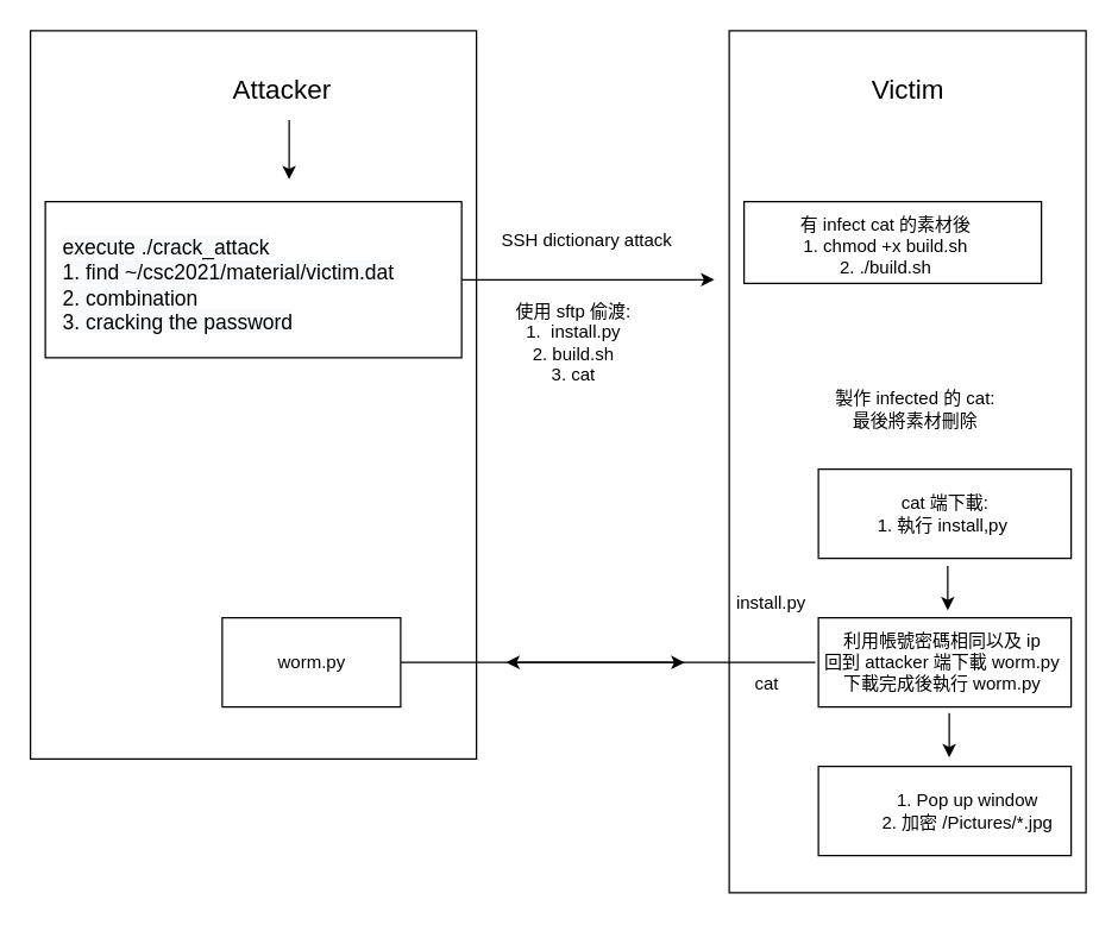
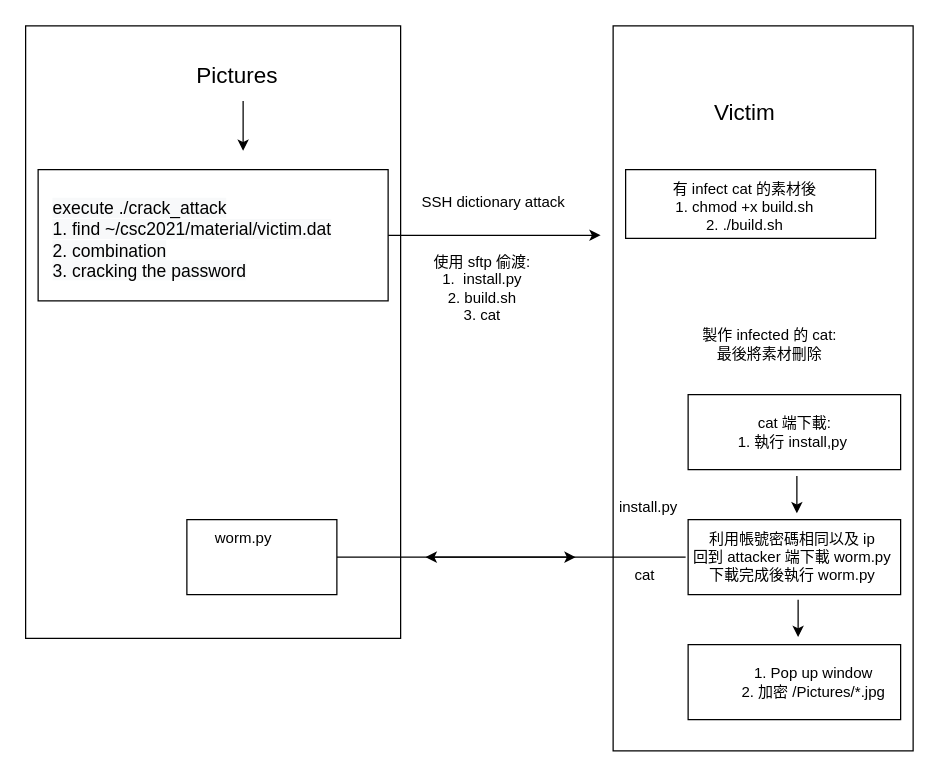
  <mxCell id="0" />
  <mxCell id="1" parent="0" />
  <mxCell id="2" value="" style="rounded=0;whiteSpace=wrap;html=1;" parent="1" vertex="1"><mxGeometry x="490" y="20" width="240" height="580" as="geometry" /></mxCell>
  <mxCell id="3" value="" style="rounded=0;whiteSpace=wrap;html=1;shadow=0;" vertex="1" parent="1"><mxGeometry x="550" y="515" width="170" height="60" as="geometry" /></mxCell>
  <mxCell id="4" value="" style="rounded=0;whiteSpace=wrap;html=1;shadow=0;" vertex="1" parent="1"><mxGeometry x="550" y="315" width="170" height="60" as="geometry" /></mxCell>
  <mxCell id="5" value="" style="rounded=0;whiteSpace=wrap;html=1;" parent="1" vertex="1"><mxGeometry x="20" y="20" width="300" height="490" as="geometry" /></mxCell>
- <mxCell id="6" value="&lt;font style=&quot;font-size: 18px&quot;&gt;Attacker&lt;/font&gt;" style="text;html=1;resizable=0;autosize=1;align=center;verticalAlign=middle;points=[];fillColor=none;strokeColor=none;rounded=0;" parent="1" vertex="1"><mxGeometry x="149" y="50" width="80" height="20" as="geometry" /></mxCell>
- <mxCell id="7" value="&lt;font style=&quot;font-size: 18px&quot;&gt;Victim&lt;/font&gt;" style="text;html=1;resizable=0;autosize=1;align=center;verticalAlign=middle;points=[];fillColor=none;strokeColor=none;rounded=0;" parent="1" vertex="1"><mxGeometry x="580" y="50" width="60" height="20" as="geometry" /></mxCell>
+ <mxCell id="6" value="&lt;font style=&quot;font-size: 18px&quot;&gt;Pictures&lt;/font&gt;" style="text;html=1;resizable=0;autosize=1;align=center;verticalAlign=middle;points=[];fillColor=none;strokeColor=none;rounded=0;" parent="1" vertex="1"><mxGeometry x="149" y="50" width="80" height="20" as="geometry" /></mxCell>
+ <mxCell id="7" value="&lt;font style=&quot;font-size: 18px&quot;&gt;Victim&lt;/font&gt;" style="text;html=1;resizable=0;autosize=1;align=center;verticalAlign=middle;points=[];fillColor=none;strokeColor=none;rounded=0;" parent="1" vertex="1"><mxGeometry x="565" y="80" width="60" height="20" as="geometry" /></mxCell>
  <mxCell id="8" style="edgeStyle=orthogonalEdgeStyle;rounded=0;orthogonalLoop=1;jettySize=auto;html=1;" edge="1" parent="1" source="9"><mxGeometry relative="1" as="geometry"><mxPoint x="480" y="187.5" as="targetPoint" /></mxGeometry></mxCell>
  <mxCell id="9" value="" style="rounded=0;whiteSpace=wrap;html=1;" parent="1" vertex="1"><mxGeometry x="30" y="135" width="280" height="105" as="geometry" /></mxCell>
  <mxCell id="10" value="" style="endArrow=classic;html=1;" parent="1" edge="1"><mxGeometry width="50" height="50" relative="1" as="geometry"><mxPoint x="194" y="80" as="sourcePoint" /><mxPoint x="194" y="120" as="targetPoint" /></mxGeometry></mxCell>
  <mxCell id="11" value="&lt;span style=&quot;color: rgb(0 , 0 , 0) ; font-family: &amp;#34;helvetica&amp;#34; ; font-size: 14px ; font-style: normal ; font-weight: 400 ; letter-spacing: normal ; text-align: center ; text-indent: 0px ; text-transform: none ; word-spacing: 0px ; background-color: rgb(248 , 249 , 250) ; display: inline ; float: none&quot;&gt;execute ./crack_attack&lt;br&gt;1. find ~/csc2021/material/victim.dat&lt;br&gt;2. combination&lt;br&gt;3. cracking the password&lt;br&gt;&lt;/span&gt;" style="text;whiteSpace=wrap;html=1;" parent="1" vertex="1"><mxGeometry x="40" y="151" width="270" height="30" as="geometry" /></mxCell>
  <mxCell id="12" value="SSH dictionary attack" style="text;html=1;resizable=0;autosize=1;align=center;verticalAlign=middle;points=[];fillColor=none;strokeColor=none;rounded=0;" parent="1" vertex="1"><mxGeometry x="329" y="151" width="130" height="20" as="geometry" /></mxCell>
  <mxCell id="13" value="" style="rounded=0;whiteSpace=wrap;html=1;" parent="1" vertex="1"><mxGeometry x="500" y="135" width="200" height="55" as="geometry" /></mxCell>
  <mxCell id="14" value="使用 sftp 偷渡:&lt;br&gt;1.&amp;nbsp; install.py&lt;br&gt;2. build.sh&lt;br&gt;3. cat" style="text;html=1;resizable=0;autosize=1;align=center;verticalAlign=middle;points=[];fillColor=none;strokeColor=none;rounded=0;" vertex="1" parent="1"><mxGeometry x="340" y="200" width="90" height="60" as="geometry" /></mxCell>
  <mxCell id="15" value="有 infect cat 的素材後&lt;br&gt;1. chmod +x build.sh&lt;br&gt;2. ./build.sh" style="text;html=1;resizable=0;autosize=1;align=center;verticalAlign=middle;points=[];fillColor=none;strokeColor=none;rounded=0;" vertex="1" parent="1"><mxGeometry x="530" y="140" width="130" height="50" as="geometry" /></mxCell>
  <mxCell id="16" value="製作 infected 的 cat:&lt;br&gt;最後將素材刪除" style="text;html=1;resizable=0;autosize=1;align=center;verticalAlign=middle;points=[];fillColor=none;strokeColor=none;rounded=0;" vertex="1" parent="1"><mxGeometry x="555" y="260" width="120" height="30" as="geometry" /></mxCell>
  <mxCell id="17" value="" style="rounded=0;whiteSpace=wrap;html=1;shadow=0;" vertex="1" parent="1"><mxGeometry x="550" y="415" width="170" height="60" as="geometry" /></mxCell>
  <mxCell id="18" style="edgeStyle=orthogonalEdgeStyle;rounded=0;orthogonalLoop=1;jettySize=auto;html=1;" edge="1" parent="1" source="19"><mxGeometry relative="1" as="geometry"><mxPoint x="340" y="445" as="targetPoint" /></mxGeometry></mxCell>
  <mxCell id="19" value="利用帳號密碼相同以及 ip&lt;br&gt;回到 attacker 端下載 worm.py&lt;br&gt;下載完成後執行 worm.py&lt;br&gt;" style="text;html=1;resizable=0;autosize=1;align=center;verticalAlign=middle;points=[];rounded=0;shadow=0;" vertex="1" parent="1"><mxGeometry x="548" y="420" width="170" height="50" as="geometry" /></mxCell>
  <mxCell id="20" value="install.py" style="text;html=1;resizable=0;autosize=1;align=center;verticalAlign=middle;points=[];fillColor=none;strokeColor=none;rounded=0;shadow=0;" vertex="1" parent="1"><mxGeometry x="488" y="395" width="60" height="20" as="geometry" /></mxCell>
  <mxCell id="21" value="cat 端下載:&lt;br&gt;1. 執行 install,py&amp;nbsp;" style="text;html=1;resizable=0;autosize=1;align=center;verticalAlign=middle;points=[];fillColor=none;strokeColor=none;rounded=0;" vertex="1" parent="1"><mxGeometry x="580" y="330" width="110" height="30" as="geometry" /></mxCell>
  <mxCell id="22" value="cat" style="text;html=1;resizable=0;autosize=1;align=center;verticalAlign=middle;points=[];fillColor=none;strokeColor=none;rounded=0;shadow=0;" vertex="1" parent="1"><mxGeometry x="500" y="450" width="30" height="20" as="geometry" /></mxCell>
  <mxCell id="23" style="edgeStyle=orthogonalEdgeStyle;rounded=0;orthogonalLoop=1;jettySize=auto;html=1;" edge="1" parent="1" source="24"><mxGeometry relative="1" as="geometry"><mxPoint x="460" y="445" as="targetPoint" /></mxGeometry></mxCell>
  <mxCell id="24" value="" style="rounded=0;whiteSpace=wrap;html=1;shadow=0;" vertex="1" parent="1"><mxGeometry x="149" y="415" width="120" height="60" as="geometry" /></mxCell>
- <mxCell id="25" value="worm.py" style="text;html=1;resizable=0;autosize=1;align=center;verticalAlign=middle;points=[];fillColor=none;strokeColor=none;rounded=0;shadow=0;" vertex="1" parent="1"><mxGeometry x="179" y="435" width="60" height="20" as="geometry" /></mxCell>
+ <mxCell id="25" value="worm.py" style="text;html=1;resizable=0;autosize=1;align=center;verticalAlign=middle;points=[];fillColor=none;strokeColor=none;rounded=0;shadow=0;" vertex="1" parent="1"><mxGeometry x="164" y="420" width="60" height="20" as="geometry" /></mxCell>
  <mxCell id="26" value="" style="endArrow=classic;html=1;" edge="1" parent="1"><mxGeometry width="50" height="50" relative="1" as="geometry"><mxPoint x="637" y="380" as="sourcePoint" /><mxPoint x="637" y="410" as="targetPoint" /></mxGeometry></mxCell>
  <mxCell id="27" value="" style="endArrow=classic;html=1;" edge="1" parent="1"><mxGeometry width="50" height="50" relative="1" as="geometry"><mxPoint x="638" y="479" as="sourcePoint" /><mxPoint x="638" y="509" as="targetPoint" /></mxGeometry></mxCell>
  <mxCell id="28" value="1. Pop up window&lt;br&gt;2. 加密 /Pictures/*.jpg&lt;br&gt;" style="text;html=1;resizable=0;autosize=1;align=center;verticalAlign=middle;points=[];fillColor=none;strokeColor=none;rounded=0;shadow=0;" vertex="1" parent="1"><mxGeometry x="585" y="530" width="130" height="30" as="geometry" /></mxCell>
